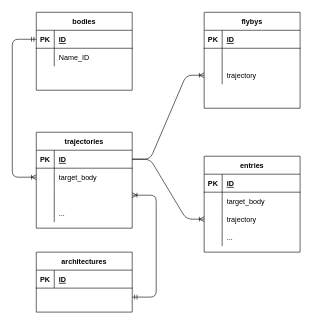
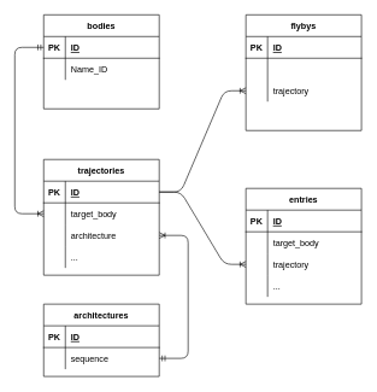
  <mxCell id="0" />
  <mxCell id="1" parent="0" />
  <mxCell id="2" value="" style="edgeStyle=entityRelationEdgeStyle;fontSize=12;html=1;endArrow=ERoneToMany;exitX=1;exitY=0.5;exitDx=0;exitDy=0;entryX=0;entryY=0.5;entryDx=0;entryDy=0;" parent="1" source="40" target="33" edge="1"><mxGeometry width="100" height="100" relative="1" as="geometry"><mxPoint x="440" y="550" as="sourcePoint" /><mxPoint x="540" y="450" as="targetPoint" /></mxGeometry></mxCell>
  <mxCell id="3" value="bodies" style="shape=table;startSize=30;container=1;collapsible=1;childLayout=tableLayout;fixedRows=1;rowLines=0;fontStyle=1;align=center;resizeLast=1;" parent="1" vertex="1"><mxGeometry x="60" y="20" width="160" height="130" as="geometry" /></mxCell>
  <mxCell id="4" value="" style="shape=partialRectangle;collapsible=0;dropTarget=0;pointerEvents=0;fillColor=none;top=0;left=0;bottom=1;right=0;points=[[0,0.5],[1,0.5]];portConstraint=eastwest;" parent="3" vertex="1"><mxGeometry y="30" width="160" height="30" as="geometry" /></mxCell>
  <mxCell id="5" value="PK" style="shape=partialRectangle;connectable=0;fillColor=none;top=0;left=0;bottom=0;right=0;fontStyle=1;overflow=hidden;" parent="4" vertex="1"><mxGeometry width="30" height="30" as="geometry" /></mxCell>
  <mxCell id="6" value="ID" style="shape=partialRectangle;connectable=0;fillColor=none;top=0;left=0;bottom=0;right=0;align=left;spacingLeft=6;fontStyle=5;overflow=hidden;" parent="4" vertex="1"><mxGeometry x="30" width="130" height="30" as="geometry" /></mxCell>
  <mxCell id="7" value="" style="shape=partialRectangle;collapsible=0;dropTarget=0;pointerEvents=0;fillColor=none;top=0;left=0;bottom=0;right=0;points=[[0,0.5],[1,0.5]];portConstraint=eastwest;" parent="3" vertex="1"><mxGeometry y="60" width="160" height="30" as="geometry" /></mxCell>
  <mxCell id="8" value="" style="shape=partialRectangle;connectable=0;fillColor=none;top=0;left=0;bottom=0;right=0;editable=1;overflow=hidden;" parent="7" vertex="1"><mxGeometry width="30" height="30" as="geometry" /></mxCell>
  <mxCell id="9" value="Name_ID" style="shape=partialRectangle;connectable=0;fillColor=none;top=0;left=0;bottom=0;right=0;align=left;spacingLeft=6;overflow=hidden;" parent="7" vertex="1"><mxGeometry x="30" width="130" height="30" as="geometry" /></mxCell>
  <mxCell id="10" value="" style="shape=partialRectangle;collapsible=0;dropTarget=0;pointerEvents=0;fillColor=none;top=0;left=0;bottom=0;right=0;points=[[0,0.5],[1,0.5]];portConstraint=eastwest;" parent="3" vertex="1"><mxGeometry y="90" width="160" height="30" as="geometry" /></mxCell>
  <mxCell id="11" value="" style="shape=partialRectangle;connectable=0;fillColor=none;top=0;left=0;bottom=0;right=0;editable=1;overflow=hidden;" parent="10" vertex="1"><mxGeometry width="30" height="30" as="geometry" /></mxCell>
  <mxCell id="12" value="" style="edgeStyle=entityRelationEdgeStyle;fontSize=12;html=1;endArrow=ERoneToMany;entryX=0;entryY=0.5;entryDx=0;entryDy=0;exitX=1;exitY=0.5;exitDx=0;exitDy=0;" parent="1" source="40" target="21" edge="1"><mxGeometry width="100" height="100" relative="1" as="geometry"><mxPoint x="410" y="310" as="sourcePoint" /><mxPoint x="510" y="210" as="targetPoint" /></mxGeometry></mxCell>
  <mxCell id="13" value="" style="edgeStyle=orthogonalEdgeStyle;fontSize=12;html=1;endArrow=ERoneToMany;startArrow=ERmandOne;exitX=1;exitY=0.5;exitDx=0;exitDy=0;entryX=1;entryY=0.5;entryDx=0;entryDy=0;" parent="1" source="56" target="46" edge="1"><mxGeometry width="100" height="100" relative="1" as="geometry"><mxPoint x="360" y="310" as="sourcePoint" /><mxPoint x="460" y="210" as="targetPoint" /><Array as="points"><mxPoint x="260" y="495" /><mxPoint x="260" y="325" /></Array></mxGeometry></mxCell>
  <mxCell id="14" value="" style="edgeStyle=orthogonalEdgeStyle;fontSize=12;html=1;endArrow=ERoneToMany;startArrow=ERmandOne;exitX=0;exitY=0.5;exitDx=0;exitDy=0;entryX=0;entryY=0.5;entryDx=0;entryDy=0;" parent="1" source="4" target="43" edge="1"><mxGeometry width="100" height="100" relative="1" as="geometry"><mxPoint x="-40" y="140" as="sourcePoint" /><mxPoint x="-40" y="310" as="targetPoint" /><Array as="points"><mxPoint x="20" y="65" /><mxPoint x="20" y="295" /></Array></mxGeometry></mxCell>
  <mxCell id="15" value="flybys" style="shape=table;startSize=30;container=1;collapsible=1;childLayout=tableLayout;fixedRows=1;rowLines=0;fontStyle=1;align=center;resizeLast=1;" parent="1" vertex="1"><mxGeometry x="340" y="20" width="160" height="160" as="geometry" /></mxCell>
  <mxCell id="16" value="" style="shape=partialRectangle;collapsible=0;dropTarget=0;pointerEvents=0;fillColor=none;top=0;left=0;bottom=1;right=0;points=[[0,0.5],[1,0.5]];portConstraint=eastwest;" parent="15" vertex="1"><mxGeometry y="30" width="160" height="30" as="geometry" /></mxCell>
  <mxCell id="17" value="PK" style="shape=partialRectangle;connectable=0;fillColor=none;top=0;left=0;bottom=0;right=0;fontStyle=1;overflow=hidden;" parent="16" vertex="1"><mxGeometry width="30" height="30" as="geometry" /></mxCell>
  <mxCell id="18" value="ID" style="shape=partialRectangle;connectable=0;fillColor=none;top=0;left=0;bottom=0;right=0;align=left;spacingLeft=6;fontStyle=5;overflow=hidden;" parent="16" vertex="1"><mxGeometry x="30" width="130" height="30" as="geometry" /></mxCell>
  <mxCell id="19" value="" style="shape=partialRectangle;collapsible=0;dropTarget=0;pointerEvents=0;fillColor=none;top=0;left=0;bottom=0;right=0;points=[[0,0.5],[1,0.5]];portConstraint=eastwest;" parent="15" vertex="1"><mxGeometry y="60" width="160" height="30" as="geometry" /></mxCell>
  <mxCell id="20" value="" style="shape=partialRectangle;connectable=0;fillColor=none;top=0;left=0;bottom=0;right=0;editable=1;overflow=hidden;" parent="19" vertex="1"><mxGeometry width="30" height="30" as="geometry" /></mxCell>
  <mxCell id="21" value="" style="shape=partialRectangle;collapsible=0;dropTarget=0;pointerEvents=0;fillColor=none;top=0;left=0;bottom=0;right=0;points=[[0,0.5],[1,0.5]];portConstraint=eastwest;" parent="15" vertex="1"><mxGeometry y="90" width="160" height="30" as="geometry" /></mxCell>
  <mxCell id="22" value="" style="shape=partialRectangle;connectable=0;fillColor=none;top=0;left=0;bottom=0;right=0;editable=1;overflow=hidden;" parent="21" vertex="1"><mxGeometry width="30" height="30" as="geometry" /></mxCell>
  <mxCell id="23" value="trajectory" style="shape=partialRectangle;connectable=0;fillColor=none;top=0;left=0;bottom=0;right=0;align=left;spacingLeft=6;overflow=hidden;" parent="21" vertex="1"><mxGeometry x="30" width="130" height="30" as="geometry" /></mxCell>
  <mxCell id="24" value="" style="shape=partialRectangle;collapsible=0;dropTarget=0;pointerEvents=0;fillColor=none;top=0;left=0;bottom=0;right=0;points=[[0,0.5],[1,0.5]];portConstraint=eastwest;" parent="15" vertex="1"><mxGeometry y="120" width="160" height="30" as="geometry" /></mxCell>
  <mxCell id="25" value="" style="shape=partialRectangle;connectable=0;fillColor=none;top=0;left=0;bottom=0;right=0;editable=1;overflow=hidden;" parent="24" vertex="1"><mxGeometry width="30" height="30" as="geometry" /></mxCell>
  <mxCell id="26" value="entries" style="shape=table;startSize=30;container=1;collapsible=1;childLayout=tableLayout;fixedRows=1;rowLines=0;fontStyle=1;align=center;resizeLast=1;" parent="1" vertex="1"><mxGeometry x="340" y="260" width="160" height="160" as="geometry" /></mxCell>
  <mxCell id="27" value="" style="shape=partialRectangle;collapsible=0;dropTarget=0;pointerEvents=0;fillColor=none;top=0;left=0;bottom=1;right=0;points=[[0,0.5],[1,0.5]];portConstraint=eastwest;" parent="26" vertex="1"><mxGeometry y="30" width="160" height="30" as="geometry" /></mxCell>
  <mxCell id="28" value="PK" style="shape=partialRectangle;connectable=0;fillColor=none;top=0;left=0;bottom=0;right=0;fontStyle=1;overflow=hidden;" parent="27" vertex="1"><mxGeometry width="30" height="30" as="geometry" /></mxCell>
  <mxCell id="29" value="ID" style="shape=partialRectangle;connectable=0;fillColor=none;top=0;left=0;bottom=0;right=0;align=left;spacingLeft=6;fontStyle=5;overflow=hidden;" parent="27" vertex="1"><mxGeometry x="30" width="130" height="30" as="geometry" /></mxCell>
  <mxCell id="30" value="" style="shape=partialRectangle;collapsible=0;dropTarget=0;pointerEvents=0;fillColor=none;top=0;left=0;bottom=0;right=0;points=[[0,0.5],[1,0.5]];portConstraint=eastwest;" parent="26" vertex="1"><mxGeometry y="60" width="160" height="30" as="geometry" /></mxCell>
  <mxCell id="31" value="" style="shape=partialRectangle;connectable=0;fillColor=none;top=0;left=0;bottom=0;right=0;editable=1;overflow=hidden;" parent="30" vertex="1"><mxGeometry width="30" height="30" as="geometry" /></mxCell>
  <mxCell id="32" value="target_body" style="shape=partialRectangle;connectable=0;fillColor=none;top=0;left=0;bottom=0;right=0;align=left;spacingLeft=6;overflow=hidden;" parent="30" vertex="1"><mxGeometry x="30" width="130" height="30" as="geometry" /></mxCell>
  <mxCell id="33" value="" style="shape=partialRectangle;collapsible=0;dropTarget=0;pointerEvents=0;fillColor=none;top=0;left=0;bottom=0;right=0;points=[[0,0.5],[1,0.5]];portConstraint=eastwest;" parent="26" vertex="1"><mxGeometry y="90" width="160" height="30" as="geometry" /></mxCell>
  <mxCell id="34" value="" style="shape=partialRectangle;connectable=0;fillColor=none;top=0;left=0;bottom=0;right=0;editable=1;overflow=hidden;" parent="33" vertex="1"><mxGeometry width="30" height="30" as="geometry" /></mxCell>
  <mxCell id="35" value="trajectory" style="shape=partialRectangle;connectable=0;fillColor=none;top=0;left=0;bottom=0;right=0;align=left;spacingLeft=6;overflow=hidden;" parent="33" vertex="1"><mxGeometry x="30" width="130" height="30" as="geometry" /></mxCell>
  <mxCell id="36" value="" style="shape=partialRectangle;collapsible=0;dropTarget=0;pointerEvents=0;fillColor=none;top=0;left=0;bottom=0;right=0;points=[[0,0.5],[1,0.5]];portConstraint=eastwest;" parent="26" vertex="1"><mxGeometry y="120" width="160" height="30" as="geometry" /></mxCell>
  <mxCell id="37" value="" style="shape=partialRectangle;connectable=0;fillColor=none;top=0;left=0;bottom=0;right=0;editable=1;overflow=hidden;" parent="36" vertex="1"><mxGeometry width="30" height="30" as="geometry" /></mxCell>
  <mxCell id="38" value="..." style="shape=partialRectangle;connectable=0;fillColor=none;top=0;left=0;bottom=0;right=0;align=left;spacingLeft=6;overflow=hidden;" parent="36" vertex="1"><mxGeometry x="30" width="130" height="30" as="geometry" /></mxCell>
  <mxCell id="39" value="trajectories" style="shape=table;startSize=30;container=1;collapsible=1;childLayout=tableLayout;fixedRows=1;rowLines=0;fontStyle=1;align=center;resizeLast=1;" parent="1" vertex="1"><mxGeometry x="60" y="220" width="160" height="160" as="geometry" /></mxCell>
  <mxCell id="40" value="" style="shape=partialRectangle;collapsible=0;dropTarget=0;pointerEvents=0;fillColor=none;top=0;left=0;bottom=1;right=0;points=[[0,0.5],[1,0.5]];portConstraint=eastwest;" parent="39" vertex="1"><mxGeometry y="30" width="160" height="30" as="geometry" /></mxCell>
  <mxCell id="41" value="PK" style="shape=partialRectangle;connectable=0;fillColor=none;top=0;left=0;bottom=0;right=0;fontStyle=1;overflow=hidden;" parent="40" vertex="1"><mxGeometry width="30" height="30" as="geometry" /></mxCell>
  <mxCell id="42" value="ID" style="shape=partialRectangle;connectable=0;fillColor=none;top=0;left=0;bottom=0;right=0;align=left;spacingLeft=6;fontStyle=5;overflow=hidden;" parent="40" vertex="1"><mxGeometry x="30" width="130" height="30" as="geometry" /></mxCell>
  <mxCell id="43" value="" style="shape=partialRectangle;collapsible=0;dropTarget=0;pointerEvents=0;fillColor=none;top=0;left=0;bottom=0;right=0;points=[[0,0.5],[1,0.5]];portConstraint=eastwest;" parent="39" vertex="1"><mxGeometry y="60" width="160" height="30" as="geometry" /></mxCell>
  <mxCell id="44" value="" style="shape=partialRectangle;connectable=0;fillColor=none;top=0;left=0;bottom=0;right=0;editable=1;overflow=hidden;" parent="43" vertex="1"><mxGeometry width="30" height="30" as="geometry" /></mxCell>
  <mxCell id="45" value="target_body" style="shape=partialRectangle;connectable=0;fillColor=none;top=0;left=0;bottom=0;right=0;align=left;spacingLeft=6;overflow=hidden;" parent="43" vertex="1"><mxGeometry x="30" width="130" height="30" as="geometry" /></mxCell>
  <mxCell id="46" value="" style="shape=partialRectangle;collapsible=0;dropTarget=0;pointerEvents=0;fillColor=none;top=0;left=0;bottom=0;right=0;points=[[0,0.5],[1,0.5]];portConstraint=eastwest;" parent="39" vertex="1"><mxGeometry y="90" width="160" height="30" as="geometry" /></mxCell>
  <mxCell id="47" value="" style="shape=partialRectangle;connectable=0;fillColor=none;top=0;left=0;bottom=0;right=0;editable=1;overflow=hidden;" parent="46" vertex="1"><mxGeometry width="30" height="30" as="geometry" /></mxCell>
+ <mxCell id="48" value="architecture" style="shape=partialRectangle;connectable=0;fillColor=none;top=0;left=0;bottom=0;right=0;align=left;spacingLeft=6;overflow=hidden;" parent="46" vertex="1"><mxGeometry x="30" width="130" height="30" as="geometry" /></mxCell>
  <mxCell id="49" value="" style="shape=partialRectangle;collapsible=0;dropTarget=0;pointerEvents=0;fillColor=none;top=0;left=0;bottom=0;right=0;points=[[0,0.5],[1,0.5]];portConstraint=eastwest;" parent="39" vertex="1"><mxGeometry y="120" width="160" height="30" as="geometry" /></mxCell>
  <mxCell id="50" value="" style="shape=partialRectangle;connectable=0;fillColor=none;top=0;left=0;bottom=0;right=0;editable=1;overflow=hidden;" parent="49" vertex="1"><mxGeometry width="30" height="30" as="geometry" /></mxCell>
  <mxCell id="51" value="..." style="shape=partialRectangle;connectable=0;fillColor=none;top=0;left=0;bottom=0;right=0;align=left;spacingLeft=6;overflow=hidden;" parent="49" vertex="1"><mxGeometry x="30" width="130" height="30" as="geometry" /></mxCell>
  <mxCell id="52" value="architectures" style="shape=table;startSize=30;container=1;collapsible=1;childLayout=tableLayout;fixedRows=1;rowLines=0;fontStyle=1;align=center;resizeLast=1;" parent="1" vertex="1"><mxGeometry x="60" y="420" width="160" height="100" as="geometry" /></mxCell>
  <mxCell id="53" value="" style="shape=partialRectangle;collapsible=0;dropTarget=0;pointerEvents=0;fillColor=none;top=0;left=0;bottom=1;right=0;points=[[0,0.5],[1,0.5]];portConstraint=eastwest;" parent="52" vertex="1"><mxGeometry y="30" width="160" height="30" as="geometry" /></mxCell>
  <mxCell id="54" value="PK" style="shape=partialRectangle;connectable=0;fillColor=none;top=0;left=0;bottom=0;right=0;fontStyle=1;overflow=hidden;" parent="53" vertex="1"><mxGeometry width="30" height="30" as="geometry" /></mxCell>
  <mxCell id="55" value="ID" style="shape=partialRectangle;connectable=0;fillColor=none;top=0;left=0;bottom=0;right=0;align=left;spacingLeft=6;fontStyle=5;overflow=hidden;" parent="53" vertex="1"><mxGeometry x="30" width="130" height="30" as="geometry" /></mxCell>
  <mxCell id="56" value="" style="shape=partialRectangle;collapsible=0;dropTarget=0;pointerEvents=0;fillColor=none;top=0;left=0;bottom=0;right=0;points=[[0,0.5],[1,0.5]];portConstraint=eastwest;" parent="52" vertex="1"><mxGeometry y="60" width="160" height="30" as="geometry" /></mxCell>
  <mxCell id="57" value="" style="shape=partialRectangle;connectable=0;fillColor=none;top=0;left=0;bottom=0;right=0;editable=1;overflow=hidden;" parent="56" vertex="1"><mxGeometry width="30" height="30" as="geometry" /></mxCell>
+ <mxCell id="58" value="sequence" style="shape=partialRectangle;connectable=0;fillColor=none;top=0;left=0;bottom=0;right=0;align=left;spacingLeft=6;overflow=hidden;" parent="56" vertex="1"><mxGeometry x="30" width="130" height="30" as="geometry" /></mxCell>
